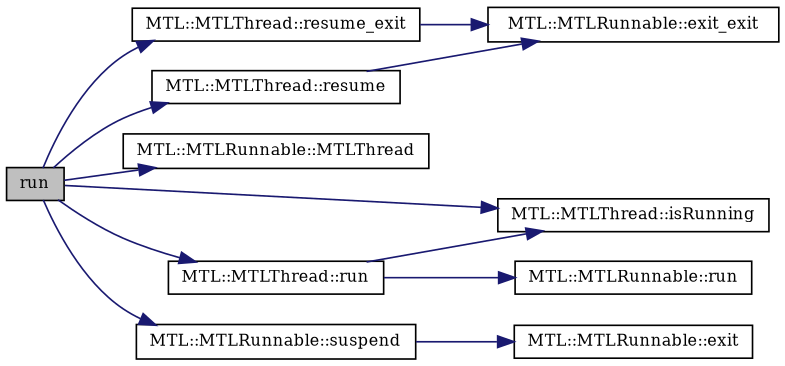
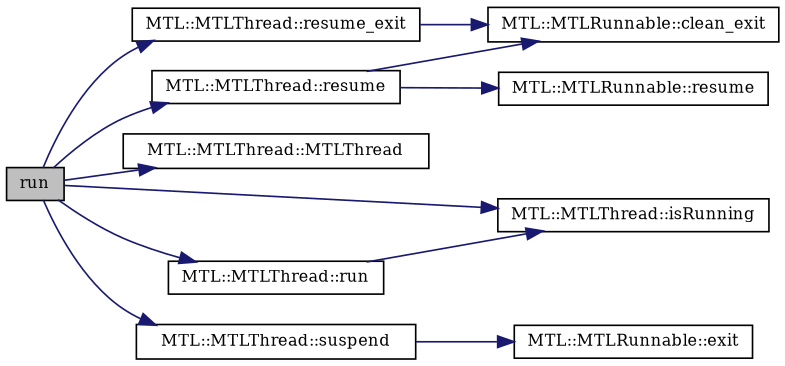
  digraph {
    fontname="DejaVu Serif"
    rankdir=LR
    node [color=black fillcolor=white fontname="DejaVu Serif" fontsize=10 shape=record style=filled]
    edge [color=midnightblue fontname="DejaVu Serif" fontsize=10 labelfontname=Helvetica labelfontsize=10 style=solid]
    n1 [fillcolor=grey75 fontcolor=black height=0.2 label=run width=0.4]
    n2 [height=0.2 label="MTL::MTLThread::resume_exit" width=0.4]
    n3 [height=0.2 label="MTL::MTLThread::isRunning" width=0.4]
-   n4 [height=0.2 label="MTL::MTLRunnable::MTLThread" width=0.4]
+   n4 [height=0.2 label="MTL::MTLThread::MTLThread" width=0.4]
    n5 [height=0.2 label="MTL::MTLThread::resume" width=0.4]
    n6 [height=0.2 label="MTL::MTLThread::run" width=0.4]
-   n7 [height=0.2 label="MTL::MTLRunnable::suspend" width=0.4]
-   n8 [height=0.2 label="MTL::MTLRunnable::exit_exit" width=0.4]
-   n10 [height=0.2 label="MTL::MTLRunnable::run" width=0.4]
+   n7 [height=0.2 label="MTL::MTLThread::suspend" width=0.4]
+   n8 [height=0.2 label="MTL::MTLRunnable::clean_exit" width=0.4]
+   n9 [height=0.2 label="MTL::MTLRunnable::resume" width=0.4]
    n11 [height=0.2 label="MTL::MTLRunnable::exit" width=0.4]
    n1 -> n2
    n1 -> n3
    n1 -> n4
    n1 -> n5
    n1 -> n6
    n1 -> n7
    n2 -> n8
    n5 -> n8
+   n5 -> n9
    n6 -> n3
-   n6 -> n10
    n7 -> n11
  }
